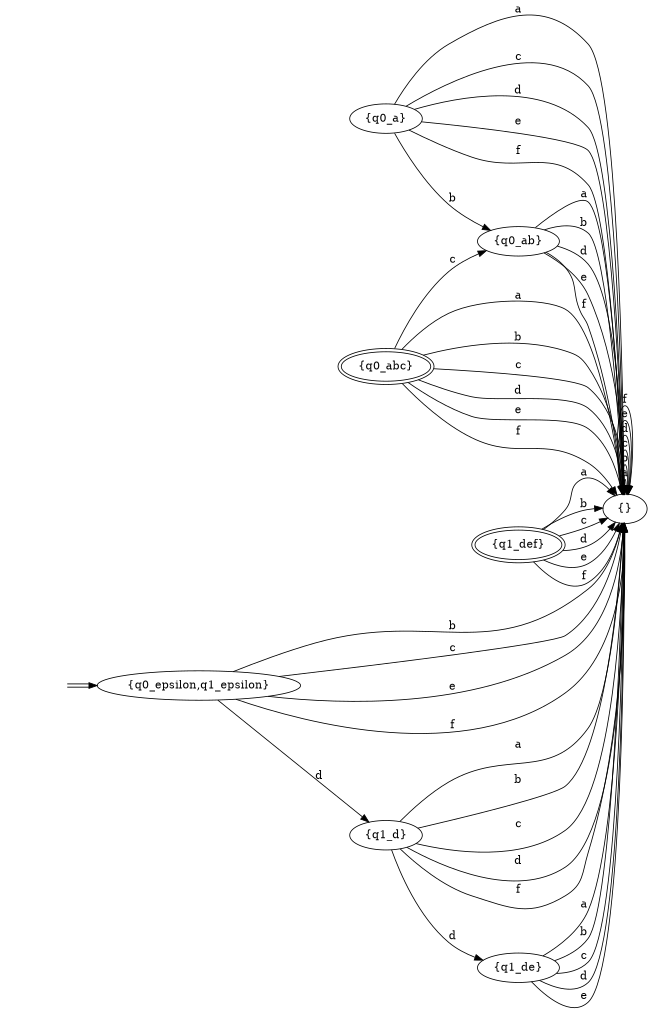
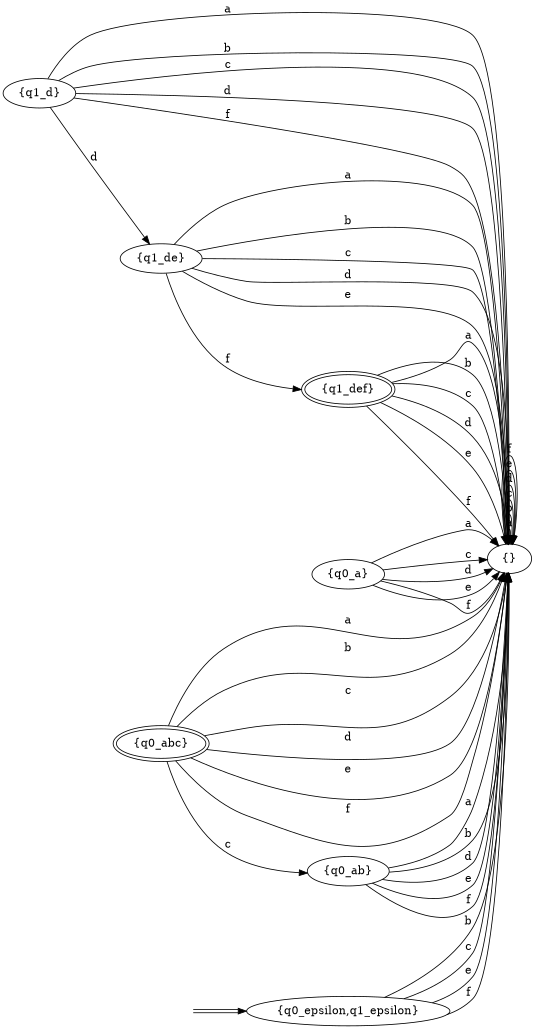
  digraph {
    rankdir=LR
    n1 [label="{q0_epsilon,q1_epsilon}"]
    n2 [label="{}"]
    n3 [label="{q1_d}"]
    n4 [label="{q0_a}"]
    n5 [label="{q0_ab}"]
    n6 [label="{q1_de}"]
    n7 [label="{q1_def}" peripheries=2]
    n8 [label="{q0_abc}" peripheries=2]
    start0 [style=invis]
    n1 -> n2 [label=b]
    n1 -> n2 [label=c]
    n1 -> n2 [label=e]
    n1 -> n2 [label=f]
-   n1 -> n3 [label=d]
    n2 -> n2 [label=a]
    n2 -> n2 [label=b]
    n2 -> n2 [label=c]
    n2 -> n2 [label=d]
    n2 -> n2 [label=e]
    n2 -> n2 [label=f]
    n3 -> n2 [label=a]
    n3 -> n2 [label=b]
    n3 -> n2 [label=c]
    n3 -> n2 [label=d]
    n3 -> n2 [label=f]
    n3 -> n6 [label=d]
    n4 -> n2 [label=a]
    n4 -> n2 [label=c]
    n4 -> n2 [label=d]
    n4 -> n2 [label=e]
    n4 -> n2 [label=f]
-   n4 -> n5 [label=b]
    n5 -> n2 [label=a]
    n5 -> n2 [label=b]
    n5 -> n2 [label=d]
    n5 -> n2 [label=e]
    n5 -> n2 [label=f]
    n6 -> n2 [label=a]
    n6 -> n2 [label=b]
    n6 -> n2 [label=c]
    n6 -> n2 [label=d]
    n6 -> n2 [label=e]
+   n6 -> n7 [label=f]
    n7 -> n2 [label=a]
    n7 -> n2 [label=b]
    n7 -> n2 [label=c]
    n7 -> n2 [label=d]
    n7 -> n2 [label=e]
    n7 -> n2 [label=f]
    n8 -> n2 [label=a]
    n8 -> n2 [label=b]
    n8 -> n2 [label=c]
    n8 -> n2 [label=d]
    n8 -> n2 [label=e]
    n8 -> n2 [label=f]
    n8 -> n5 [label=c]
    start0 -> n1 [color="black:white:black"]
  }
